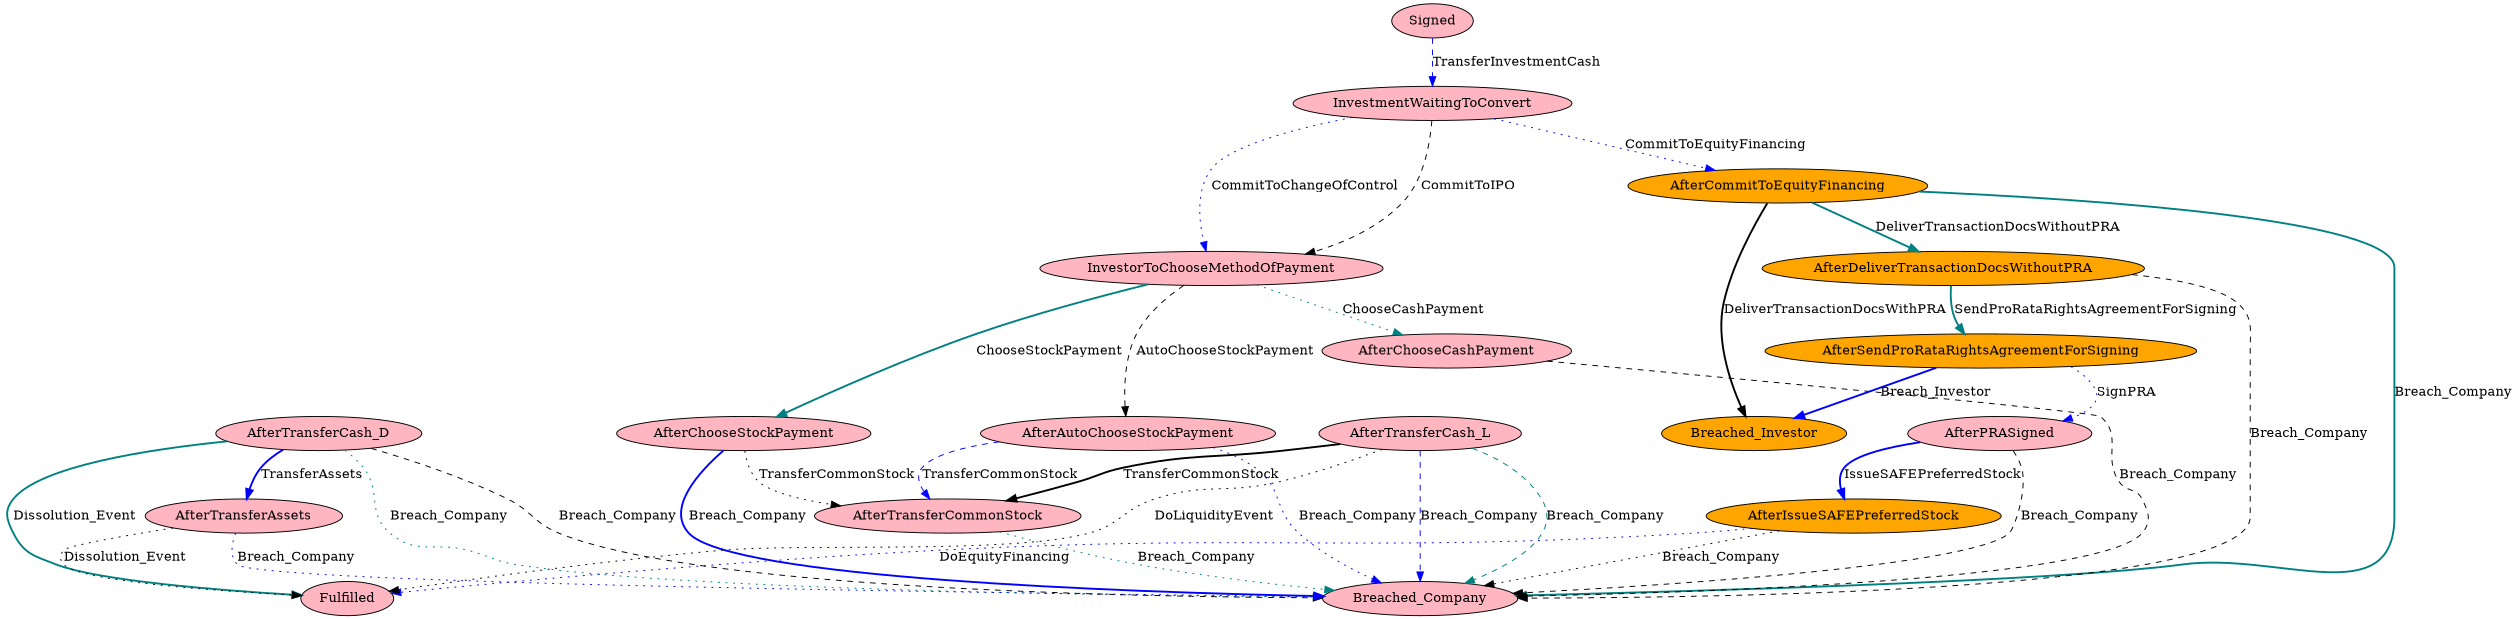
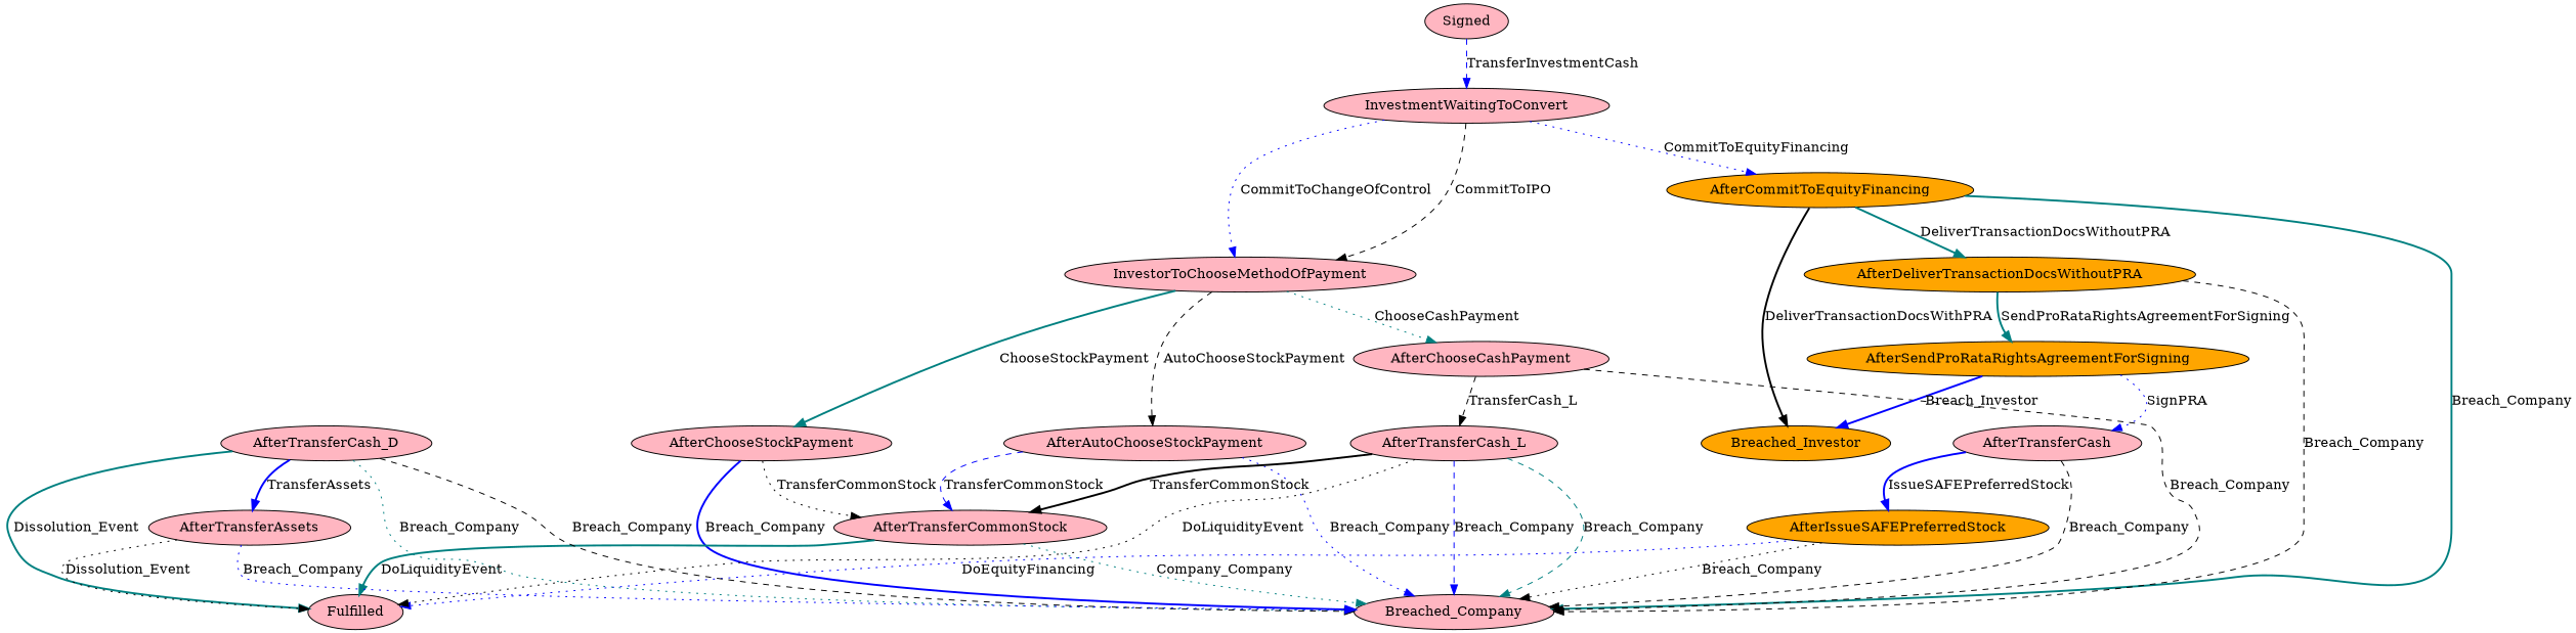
  digraph {
    node [fillcolor=lightpink style=filled]
    edge [color=blue style=dotted]
    n1 [label=Fulfilled]
    n2 [label=Signed]
    n3 [label=InvestmentWaitingToConvert]
    n4 [label=InvestorToChooseMethodOfPayment]
    AfterCommitToEquityFinancing [fillcolor=orange]
    AfterChooseCashPayment
    AfterChooseStockPayment
    AfterAutoChooseStockPayment
    Breached_Company
    AfterDeliverTransactionDocsWithoutPRA [fillcolor=orange]
    Breached_Investor [fillcolor=orange]
-   n12 [label=AfterPRASigned]
+   n12 [label=AfterTransferCash]
    AfterIssueSAFEPreferredStock [fillcolor=orange]
    AfterTransferCash_L
    AfterTransferCommonStock
    AfterSendProRataRightsAgreementForSigning [fillcolor=orange]
    AfterTransferCash_D
    AfterTransferAssets
    n2 -> n3 [label=TransferInvestmentCash style=dashed]
    n3 -> n4 [color=black label=CommitToIPO style=dashed]
    n3 -> n4 [label=CommitToChangeOfControl]
    n3 -> AfterCommitToEquityFinancing [label=CommitToEquityFinancing]
    n4 -> AfterChooseCashPayment [color=teal label=ChooseCashPayment]
    n4 -> AfterChooseStockPayment [color=teal label=ChooseStockPayment style=bold]
    n4 -> AfterAutoChooseStockPayment [color=black label=AutoChooseStockPayment style=dashed]
    AfterCommitToEquityFinancing -> Breached_Company [color=teal label=Breach_Company style=bold]
    AfterCommitToEquityFinancing -> AfterDeliverTransactionDocsWithoutPRA [color=teal label=DeliverTransactionDocsWithoutPRA style=bold]
    AfterCommitToEquityFinancing -> Breached_Investor [color=black label=DeliverTransactionDocsWithPRA style=bold]
    AfterChooseCashPayment -> Breached_Company [color=black label=Breach_Company style=dashed]
+   AfterChooseCashPayment -> AfterTransferCash_L [color=black label=TransferCash_L style=dashed]
    AfterChooseStockPayment -> Breached_Company [label=Breach_Company style=bold]
    AfterChooseStockPayment -> AfterTransferCommonStock [color=black label=TransferCommonStock]
    AfterAutoChooseStockPayment -> Breached_Company [label=Breach_Company]
    AfterAutoChooseStockPayment -> AfterTransferCommonStock [label=TransferCommonStock style=dashed]
    AfterDeliverTransactionDocsWithoutPRA -> Breached_Company [color=black label=Breach_Company style=dashed]
    AfterDeliverTransactionDocsWithoutPRA -> AfterSendProRataRightsAgreementForSigning [color=teal label=SendProRataRightsAgreementForSigning style=bold]
    n12 -> Breached_Company [color=black label=Breach_Company style=dashed]
    n12 -> AfterIssueSAFEPreferredStock [label=IssueSAFEPreferredStock style=bold]
    AfterIssueSAFEPreferredStock -> n1 [label=DoEquityFinancing]
    AfterIssueSAFEPreferredStock -> Breached_Company [color=black label=Breach_Company]
    AfterTransferCash_L -> n1 [color=black label=DoLiquidityEvent]
    AfterTransferCash_L -> Breached_Company [label=Breach_Company style=dashed]
    AfterTransferCash_L -> Breached_Company [color=teal label=Breach_Company style=dashed]
    AfterTransferCash_L -> AfterTransferCommonStock [color=black label=TransferCommonStock style=bold]
-   AfterTransferCommonStock -> Breached_Company [color=teal label=Breach_Company]
+   AfterTransferCommonStock -> n1 [color=teal label=DoLiquidityEvent style=bold]
+   AfterTransferCommonStock -> Breached_Company [color=teal label=Company_Company]
    AfterSendProRataRightsAgreementForSigning -> Breached_Investor [label=Breach_Investor style=bold]
    AfterSendProRataRightsAgreementForSigning -> n12 [label=SignPRA]
    AfterTransferCash_D -> n1 [color=teal label=Dissolution_Event style=bold]
    AfterTransferCash_D -> Breached_Company [color=teal label=Breach_Company]
    AfterTransferCash_D -> Breached_Company [color=black label=Breach_Company style=dashed]
    AfterTransferCash_D -> AfterTransferAssets [label=TransferAssets style=bold]
    AfterTransferAssets -> n1 [color=black label=Dissolution_Event]
    AfterTransferAssets -> Breached_Company [label=Breach_Company]
  }
